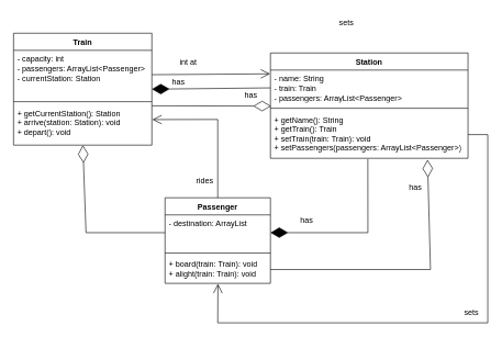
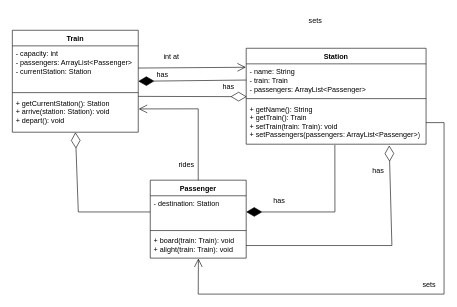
  <mxCell id="0" />
  <mxCell id="1" parent="0" />
  <mxCell id="2" value="Train" style="swimlane;fontStyle=1;align=center;verticalAlign=top;childLayout=stackLayout;horizontal=1;startSize=26;horizontalStack=0;resizeParent=1;resizeParentMax=0;resizeLast=0;collapsible=1;marginBottom=0;whiteSpace=wrap;html=1;" vertex="1" parent="1"><mxGeometry x="20" y="50" width="210" height="170" as="geometry" /></mxCell>
  <mxCell id="3" value="&lt;div&gt;- capacity: int&lt;/div&gt;&lt;div&gt;- passengers: ArrayList&amp;lt;Passenger&amp;gt;&lt;/div&gt;&lt;div&gt;- currentStation: Station&lt;/div&gt;" style="text;strokeColor=none;fillColor=none;align=left;verticalAlign=top;spacingLeft=4;spacingRight=4;overflow=hidden;rotatable=0;points=[[0,0.5],[1,0.5]];portConstraint=eastwest;whiteSpace=wrap;html=1;" vertex="1" parent="2"><mxGeometry y="26" width="210" height="74" as="geometry" /></mxCell>
  <mxCell id="4" value="" style="line;strokeWidth=1;fillColor=none;align=left;verticalAlign=middle;spacingTop=-1;spacingLeft=3;spacingRight=3;rotatable=0;labelPosition=right;points=[];portConstraint=eastwest;strokeColor=inherit;" vertex="1" parent="2"><mxGeometry y="100" width="210" height="8" as="geometry" /></mxCell>
  <mxCell id="5" value="&lt;div&gt;+ getCurrentStation(): Station&lt;/div&gt;&lt;div&gt;+ arrive(station: Station): void&lt;/div&gt;&lt;div&gt;+ depart(): void&lt;/div&gt;" style="text;strokeColor=none;fillColor=none;align=left;verticalAlign=top;spacingLeft=4;spacingRight=4;overflow=hidden;rotatable=0;points=[[0,0.5],[1,0.5]];portConstraint=eastwest;whiteSpace=wrap;html=1;" vertex="1" parent="2"><mxGeometry y="108" width="210" height="62" as="geometry" /></mxCell>
  <mxCell id="6" value="Station" style="swimlane;fontStyle=1;align=center;verticalAlign=top;childLayout=stackLayout;horizontal=1;startSize=26;horizontalStack=0;resizeParent=1;resizeParentMax=0;resizeLast=0;collapsible=1;marginBottom=0;whiteSpace=wrap;html=1;" vertex="1" parent="1"><mxGeometry x="410" y="80" width="300" height="160" as="geometry" /></mxCell>
  <mxCell id="7" value="&lt;div&gt;- name: String&lt;/div&gt;&lt;div&gt;- train: Train&lt;/div&gt;&lt;div&gt;- passengers: ArrayList&amp;lt;Passenger&amp;gt;&lt;/div&gt;" style="text;strokeColor=none;fillColor=none;align=left;verticalAlign=top;spacingLeft=4;spacingRight=4;overflow=hidden;rotatable=0;points=[[0,0.5],[1,0.5]];portConstraint=eastwest;whiteSpace=wrap;html=1;" vertex="1" parent="6"><mxGeometry y="26" width="300" height="54" as="geometry" /></mxCell>
  <mxCell id="8" value="" style="line;strokeWidth=1;fillColor=none;align=left;verticalAlign=middle;spacingTop=-1;spacingLeft=3;spacingRight=3;rotatable=0;labelPosition=right;points=[];portConstraint=eastwest;strokeColor=inherit;" vertex="1" parent="6"><mxGeometry y="80" width="300" height="8" as="geometry" /></mxCell>
  <mxCell id="9" value="&lt;div&gt;+ getName(): String&lt;/div&gt;&lt;div&gt;+ getTrain(): Train&lt;/div&gt;&lt;div&gt;+ setTrain(train: Train): void&lt;/div&gt;&lt;div&gt;+ setPassengers(passengers: ArrayList&amp;lt;Passenger&amp;gt;)&lt;/div&gt;" style="text;strokeColor=none;fillColor=none;align=left;verticalAlign=top;spacingLeft=4;spacingRight=4;overflow=hidden;rotatable=0;points=[[0,0.5],[1,0.5]];portConstraint=eastwest;whiteSpace=wrap;html=1;" vertex="1" parent="6"><mxGeometry y="88" width="300" height="72" as="geometry" /></mxCell>
  <mxCell id="10" value="Passenger" style="swimlane;fontStyle=1;align=center;verticalAlign=top;childLayout=stackLayout;horizontal=1;startSize=26;horizontalStack=0;resizeParent=1;resizeParentMax=0;resizeLast=0;collapsible=1;marginBottom=0;whiteSpace=wrap;html=1;" vertex="1" parent="1"><mxGeometry x="250" y="300" width="160" height="130" as="geometry" /></mxCell>
- <mxCell id="11" value="&lt;div&gt;- destination: ArrayList&lt;/div&gt;" style="text;strokeColor=none;fillColor=none;align=left;verticalAlign=top;spacingLeft=4;spacingRight=4;overflow=hidden;rotatable=0;points=[[0,0.5],[1,0.5]];portConstraint=eastwest;whiteSpace=wrap;html=1;" vertex="1" parent="10"><mxGeometry y="26" width="160" height="54" as="geometry" /></mxCell>
+ <mxCell id="11" value="&lt;div&gt;- destination: Station&lt;/div&gt;" style="text;strokeColor=none;fillColor=none;align=left;verticalAlign=top;spacingLeft=4;spacingRight=4;overflow=hidden;rotatable=0;points=[[0,0.5],[1,0.5]];portConstraint=eastwest;whiteSpace=wrap;html=1;" vertex="1" parent="10"><mxGeometry y="26" width="160" height="54" as="geometry" /></mxCell>
  <mxCell id="12" value="" style="line;strokeWidth=1;fillColor=none;align=left;verticalAlign=middle;spacingTop=-1;spacingLeft=3;spacingRight=3;rotatable=0;labelPosition=right;points=[];portConstraint=eastwest;strokeColor=inherit;" vertex="1" parent="10"><mxGeometry y="80" width="160" height="8" as="geometry" /></mxCell>
  <mxCell id="13" value="&lt;div&gt;+ board(train: Train): void&lt;/div&gt;&lt;div&gt;+ alight(train: Train): void&lt;/div&gt;" style="text;strokeColor=none;fillColor=none;align=left;verticalAlign=top;spacingLeft=4;spacingRight=4;overflow=hidden;rotatable=0;points=[[0,0.5],[1,0.5]];portConstraint=eastwest;whiteSpace=wrap;html=1;" vertex="1" parent="10"><mxGeometry y="88" width="160" height="42" as="geometry" /></mxCell>
  <mxCell id="14" value="" style="endArrow=diamondThin;endFill=0;endSize=24;html=1;rounded=0;entryX=0.501;entryY=1.004;entryDx=0;entryDy=0;exitX=0;exitY=0.5;exitDx=0;exitDy=0;entryPerimeter=0;" edge="1" parent="1" source="11" target="5"><mxGeometry width="160" relative="1" as="geometry"><mxPoint x="390" y="260" as="sourcePoint" /><mxPoint x="550" y="260" as="targetPoint" /><Array as="points"><mxPoint x="130" y="353" /></Array></mxGeometry></mxCell>
  <mxCell id="15" value="" style="endArrow=open;endFill=1;endSize=12;html=1;rounded=0;exitX=0.5;exitY=0;exitDx=0;exitDy=0;entryX=1.004;entryY=0.374;entryDx=0;entryDy=0;entryPerimeter=0;" edge="1" parent="1" source="10" target="5"><mxGeometry width="160" relative="1" as="geometry"><mxPoint x="390" y="260" as="sourcePoint" /><mxPoint x="260" y="110" as="targetPoint" /><Array as="points"><mxPoint x="330" y="181" /></Array></mxGeometry></mxCell>
  <mxCell id="16" value="rides" style="text;html=1;align=center;verticalAlign=middle;resizable=0;points=[];autosize=1;strokeColor=none;fillColor=none;" vertex="1" parent="1"><mxGeometry x="285" y="260" width="50" height="30" as="geometry" /></mxCell>
  <mxCell id="17" value="" style="endArrow=diamondThin;endFill=1;endSize=24;html=1;rounded=0;entryX=1;entryY=0.5;entryDx=0;entryDy=0;exitX=0;exitY=0.5;exitDx=0;exitDy=0;" edge="1" parent="1" source="7" target="2"><mxGeometry width="160" relative="1" as="geometry"><mxPoint x="390" y="280" as="sourcePoint" /><mxPoint x="550" y="280" as="targetPoint" /></mxGeometry></mxCell>
  <mxCell id="18" value="has" style="text;html=1;align=center;verticalAlign=middle;resizable=0;points=[];autosize=1;strokeColor=none;fillColor=none;" vertex="1" parent="1"><mxGeometry x="250" y="110" width="40" height="30" as="geometry" /></mxCell>
  <mxCell id="19" value="" style="endArrow=open;endFill=1;endSize=12;html=1;rounded=0;exitX=1;exitY=0.5;exitDx=0;exitDy=0;entryX=-0.002;entryY=0.105;entryDx=0;entryDy=0;entryPerimeter=0;" edge="1" parent="1" source="3" target="7"><mxGeometry width="160" relative="1" as="geometry"><mxPoint x="240" y="80" as="sourcePoint" /><mxPoint x="400" y="80" as="targetPoint" /></mxGeometry></mxCell>
  <mxCell id="20" value="int at" style="text;html=1;align=center;verticalAlign=middle;resizable=0;points=[];autosize=1;strokeColor=none;fillColor=none;" vertex="1" parent="1"><mxGeometry x="250" y="80" width="70" height="30" as="geometry" /></mxCell>
  <mxCell id="21" value="" style="endArrow=diamondThin;endFill=1;endSize=24;html=1;rounded=0;entryX=1;entryY=0.5;entryDx=0;entryDy=0;exitX=0.493;exitY=1.017;exitDx=0;exitDy=0;exitPerimeter=0;" edge="1" parent="1" source="9" target="11"><mxGeometry width="160" relative="1" as="geometry"><mxPoint x="567" y="240" as="sourcePoint" /><mxPoint x="550" y="280" as="targetPoint" /><Array as="points"><mxPoint x="558" y="353" /></Array></mxGeometry></mxCell>
  <mxCell id="22" value="has" style="text;html=1;align=center;verticalAlign=middle;resizable=0;points=[];autosize=1;strokeColor=none;fillColor=none;" vertex="1" parent="1"><mxGeometry x="445" y="320" width="40" height="30" as="geometry" /></mxCell>
  <mxCell id="23" value="" style="endArrow=diamondThin;endFill=0;endSize=24;html=1;rounded=0;exitX=1.001;exitY=0.036;exitDx=0;exitDy=0;exitPerimeter=0;entryX=0.003;entryY=1.013;entryDx=0;entryDy=0;entryPerimeter=0;" edge="1" parent="1" source="5" target="7"><mxGeometry width="160" relative="1" as="geometry"><mxPoint x="240" y="140" as="sourcePoint" /><mxPoint x="430" y="160" as="targetPoint" /></mxGeometry></mxCell>
  <mxCell id="24" value="has" style="text;html=1;align=center;verticalAlign=middle;resizable=0;points=[];autosize=1;strokeColor=none;fillColor=none;" vertex="1" parent="1"><mxGeometry x="360" y="130" width="40" height="30" as="geometry" /></mxCell>
  <mxCell id="25" value="" style="endArrow=diamondThin;endFill=0;endSize=24;html=1;rounded=0;entryX=0.795;entryY=1.03;entryDx=0;entryDy=0;entryPerimeter=0;exitX=1;exitY=0.5;exitDx=0;exitDy=0;" edge="1" parent="1" source="13" target="9"><mxGeometry width="160" relative="1" as="geometry"><mxPoint x="510" y="380" as="sourcePoint" /><mxPoint x="670" y="380" as="targetPoint" /><Array as="points"><mxPoint x="653" y="409" /></Array></mxGeometry></mxCell>
  <mxCell id="26" value="has" style="text;html=1;align=center;verticalAlign=middle;resizable=0;points=[];autosize=1;strokeColor=none;fillColor=none;" vertex="1" parent="1"><mxGeometry x="610" y="270" width="40" height="30" as="geometry" /></mxCell>
  <mxCell id="27" value="sets" style="text;html=1;align=center;verticalAlign=middle;resizable=0;points=[];autosize=1;strokeColor=none;fillColor=none;" vertex="1" parent="1"><mxGeometry x="500" y="20" width="50" height="30" as="geometry" /></mxCell>
  <mxCell id="28" value="" style="endArrow=open;endFill=1;endSize=12;html=1;rounded=0;exitX=1;exitY=0.5;exitDx=0;exitDy=0;entryX=0.502;entryY=1.017;entryDx=0;entryDy=0;entryPerimeter=0;" edge="1" parent="1" source="9" target="13"><mxGeometry width="160" relative="1" as="geometry"><mxPoint x="580" y="90" as="sourcePoint" /><mxPoint x="328" y="430" as="targetPoint" /><Array as="points"><mxPoint x="740" y="204" /><mxPoint x="740" y="490" /><mxPoint x="330" y="490" /></Array></mxGeometry></mxCell>
  <mxCell id="29" value="sets" style="text;html=1;align=center;verticalAlign=middle;resizable=0;points=[];autosize=1;strokeColor=none;fillColor=none;" vertex="1" parent="1"><mxGeometry x="690" y="460" width="50" height="30" as="geometry" /></mxCell>
